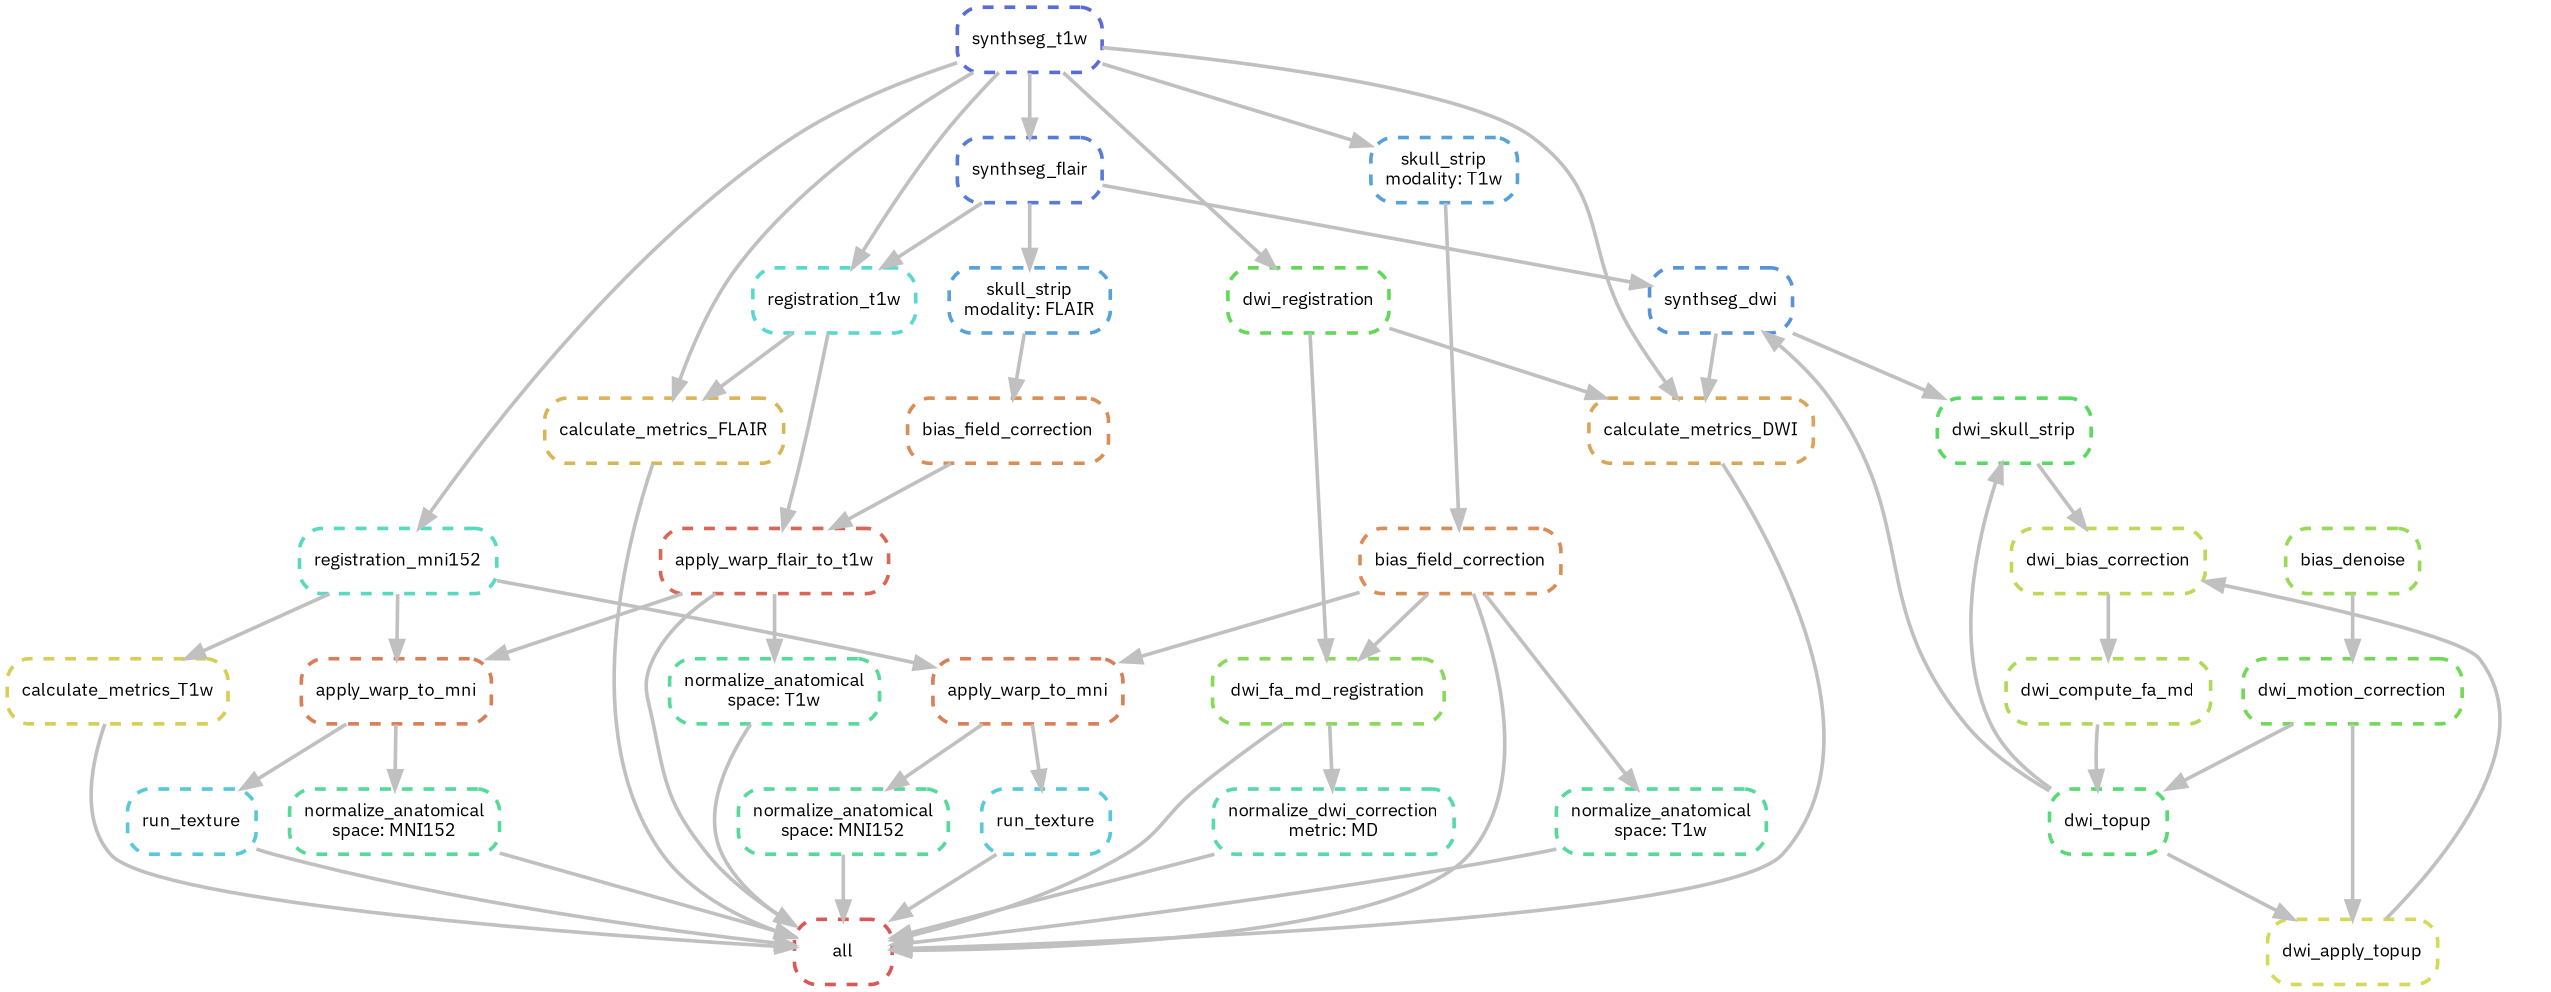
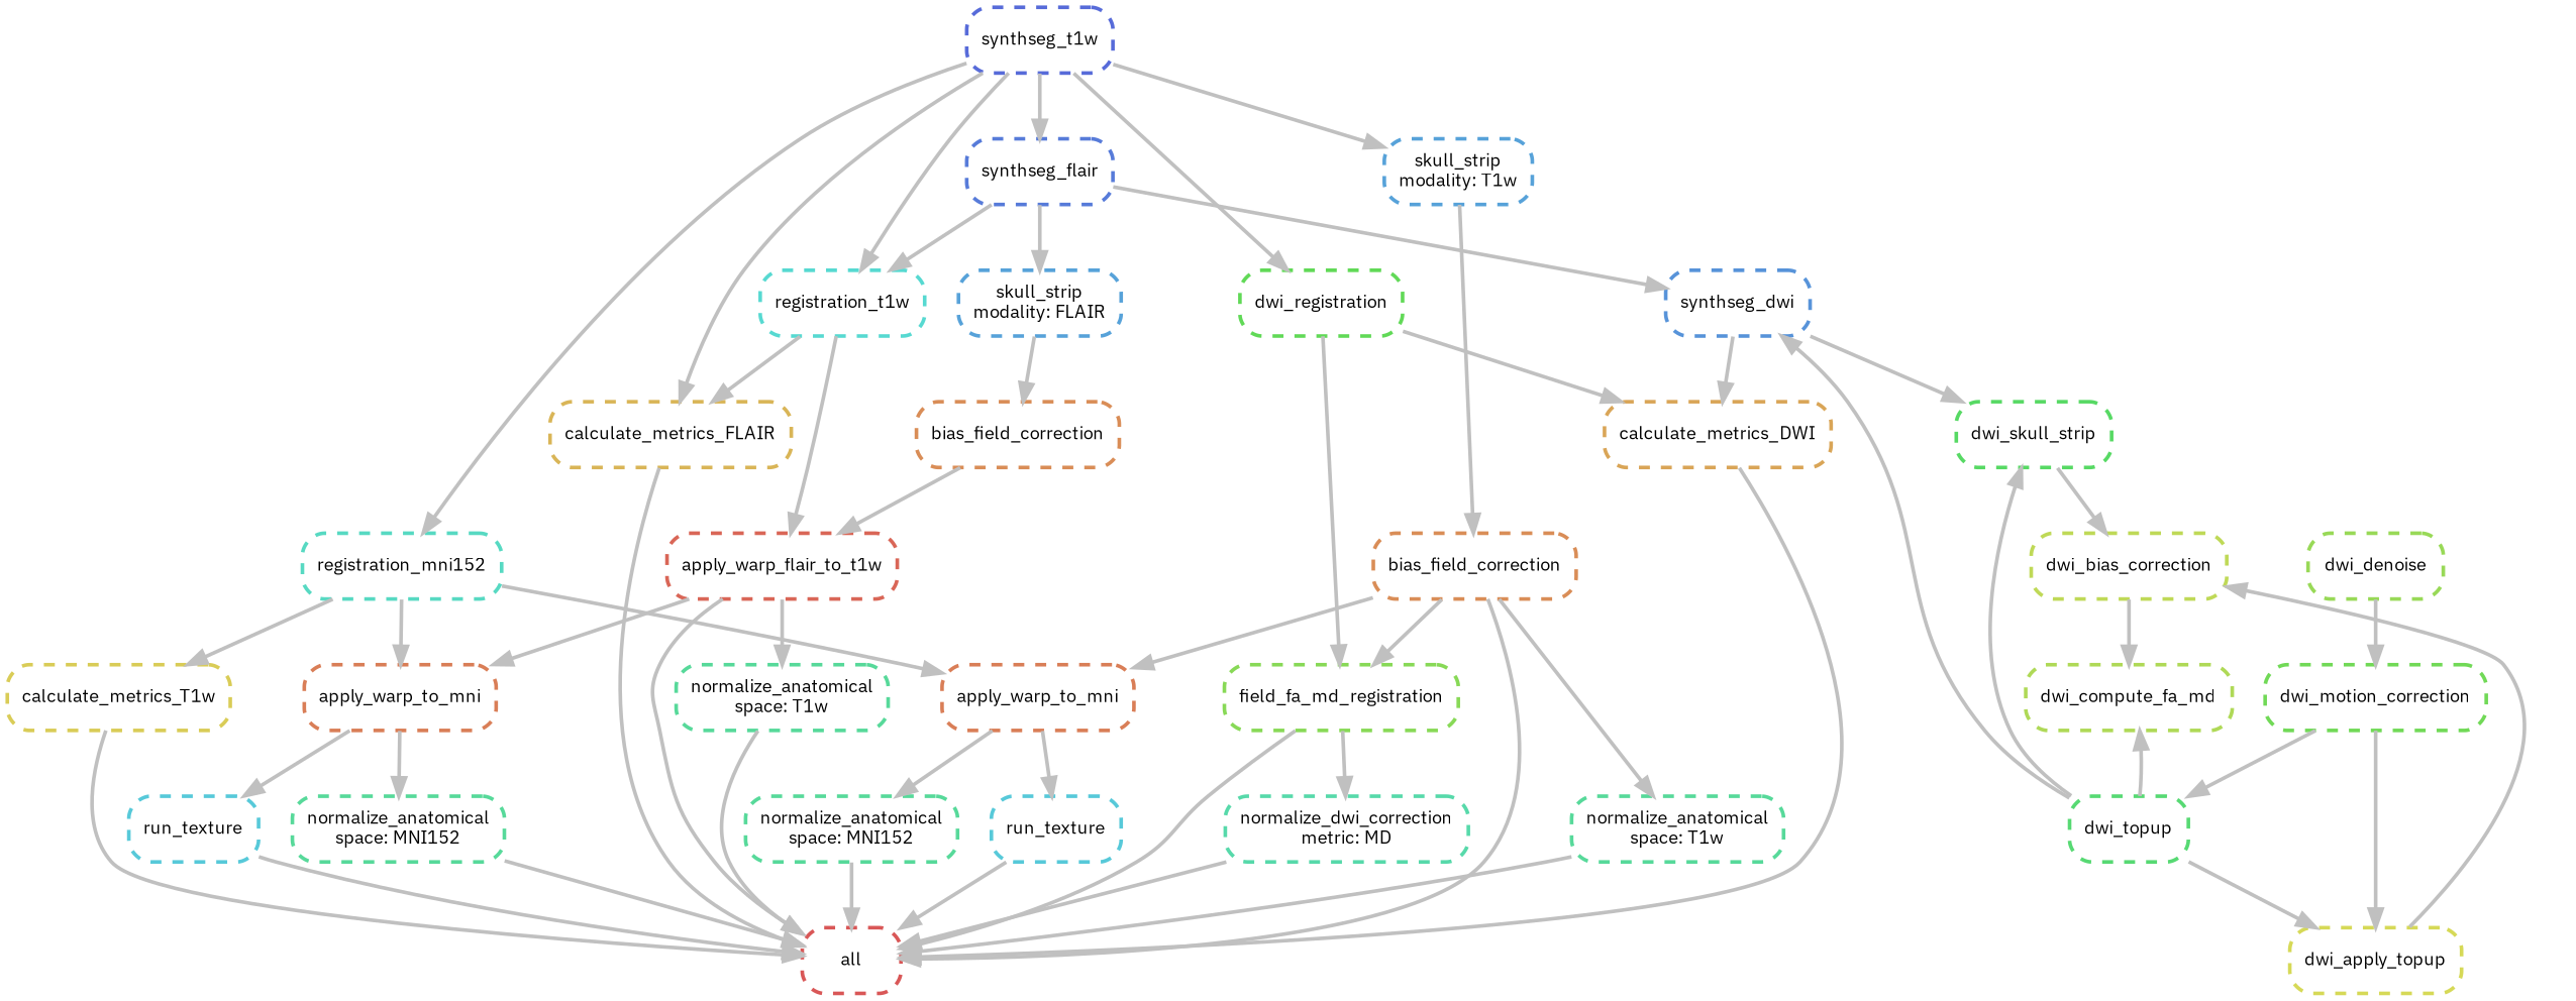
  digraph {
    bgcolor=white
    fontname="IBM Plex Sans"
    node [color="0.42 0.6 0.85" fontname="IBM Plex Sans" fontsize=10 penwidth=2 shape=box style="rounded,dashed"]
    edge [color=grey fontname="IBM Plex Sans" penwidth=2]
    n1 [color="0.00 0.6 0.85" label=all]
    n2 [color="0.52 0.6 0.85" label=run_texture]
    n3 [color="0.05 0.6 0.85" label=apply_warp_to_mni]
    n4 [label="normalize_anatomical\nspace: MNI152"]
    n5 [color="0.07 0.6 0.85" label=bias_field_correction]
    n6 [label="normalize_anatomical\nspace: T1w"]
-   n7 [color="0.27 0.6 0.85" label=dwi_fa_md_registration]
+   n7 [color="0.27 0.6 0.85" label=field_fa_md_registration]
    n8 [color="0.44 0.6 0.85" label="normalize_dwi_correction\nmetric: MD"]
    n9 [color="0.57 0.6 0.85" label="skull_strip\nmodality: T1w"]
    n10 [color="0.64 0.6 0.85" label=synthseg_t1w]
    n11 [color="0.47 0.6 0.85" label=registration_mni152]
    n12 [color="0.12 0.6 0.85" label=calculate_metrics_FLAIR]
    n13 [color="0.49 0.6 0.85" label=registration_t1w]
    n14 [color="0.62 0.6 0.85" label=synthseg_flair]
    n15 [color="0.32 0.6 0.85" label=dwi_registration]
    n16 [color="0.10 0.6 0.85" label=calculate_metrics_DWI]
    n17 [color="0.15 0.6 0.85" label=calculate_metrics_T1w]
    n18 [color="0.05 0.6 0.85" label=apply_warp_to_mni]
    n19 [color="0.02 0.6 0.85" label=apply_warp_flair_to_t1w]
    n20 [color="0.57 0.6 0.85" label="skull_strip\nmodality: FLAIR"]
    n21 [color="0.59 0.6 0.85" label=synthseg_dwi]
    n22 [color="0.52 0.6 0.85" label=run_texture]
    n23 [label="normalize_anatomical\nspace: MNI152"]
    n24 [label="normalize_anatomical\nspace: T1w"]
    n25 [color="0.07 0.6 0.85" label=bias_field_correction]
    n26 [color="0.35 0.6 0.85" label=dwi_skull_strip]
    n27 [color="0.22 0.6 0.85" label=dwi_compute_fa_md]
    n28 [color="0.20 0.6 0.85" label=dwi_bias_correction]
    n29 [color="0.17 0.6 0.85" label=dwi_apply_topup]
    n30 [color="0.30 0.6 0.85" label=dwi_motion_correction]
    n31 [color="0.37 0.6 0.85" label=dwi_topup]
-   n32 [color="0.25 0.6 0.85" label=bias_denoise]
+   n32 [color="0.25 0.6 0.85" label=dwi_denoise]
    n2 -> n1
    n3 -> n2
    n3 -> n4
    n4 -> n1
    n5 -> n1
    n5 -> n3
    n5 -> n6
    n5 -> n7
    n6 -> n1
    n7 -> n1
    n7 -> n8
    n8 -> n1
    n9 -> n5
    n10 -> n9
    n10 -> n11
    n10 -> n12
    n10 -> n13
    n10 -> n14
    n10 -> n15
-   n10 -> n16
    n11 -> n3
    n11 -> n17
    n11 -> n18
    n12 -> n1
    n13 -> n12
    n13 -> n19
    n14 -> n13
    n14 -> n20
    n14 -> n21
    n15 -> n7
    n15 -> n16
    n16 -> n1
    n17 -> n1
    n18 -> n22
    n18 -> n23
    n19 -> n1
    n19 -> n18
    n19 -> n24
    n20 -> n25
    n21 -> n16
    n21 -> n26
    n22 -> n1
    n23 -> n1
    n24 -> n1
    n25 -> n19
    n26 -> n28
    n28 -> n27
    n29 -> n28
    n30 -> n29
    n30 -> n31
    n31 -> n21
    n31 -> n26
-   n27 -> n31
+   n31 -> n27
    n31 -> n29
    n32 -> n30
  }
